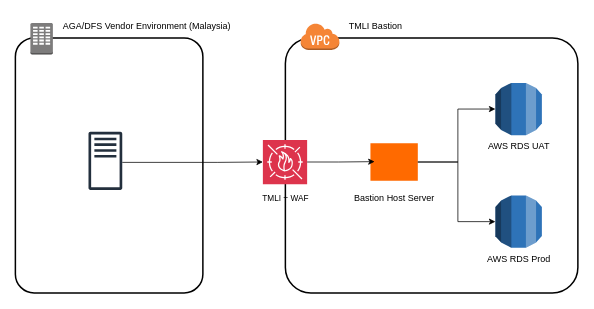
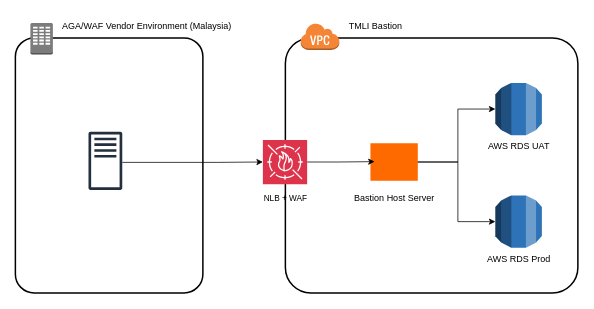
  <mxCell id="0" />
  <mxCell id="1" parent="0" />
  <mxCell id="2" style="edgeStyle=orthogonalEdgeStyle;rounded=0;orthogonalLoop=1;jettySize=auto;html=1;entryX=0;entryY=0.5;entryDx=0;entryDy=0;entryPerimeter=0;" edge="1" parent="1" source="21" target="15"><mxGeometry relative="1" as="geometry"><mxPoint x="320" y="215.5" as="targetPoint" /><Array as="points"><mxPoint x="290" y="216" /><mxPoint x="290" y="216" /></Array></mxGeometry></mxCell>
- <mxCell id="3" value="AGA/DFS Vendor Environment (Malaysia)" style="text;html=1;align=center;verticalAlign=middle;resizable=0;points=[];autosize=1;strokeColor=none;fillColor=none;" parent="1" vertex="1"><mxGeometry x="70" y="20" width="250" height="30" as="geometry" /></mxCell>
+ <mxCell id="3" value="AGA/WAF Vendor Environment (Malaysia)" style="text;html=1;align=center;verticalAlign=middle;resizable=0;points=[];autosize=1;strokeColor=none;fillColor=none;" parent="1" vertex="1"><mxGeometry x="70" y="20" width="250" height="30" as="geometry" /></mxCell>
  <mxCell id="4" value="" style="rounded=1;arcSize=10;dashed=0;fillColor=none;gradientColor=none;strokeWidth=2;" vertex="1" parent="1"><mxGeometry x="380" y="50" width="390" height="340" as="geometry" /></mxCell>
  <mxCell id="5" value="" style="group" vertex="1" connectable="0" parent="1"><mxGeometry x="636" y="110" width="110" height="100" as="geometry" /></mxCell>
  <mxCell id="6" value="" style="outlineConnect=0;dashed=0;verticalLabelPosition=bottom;verticalAlign=top;align=center;html=1;shape=mxgraph.aws3.rds;fillColor=#2E73B8;gradientColor=none;" vertex="1" parent="5"><mxGeometry x="24" width="62" height="69.75" as="geometry" /></mxCell>
  <mxCell id="7" value="AWS RDS UAT" style="text;html=1;align=center;verticalAlign=middle;resizable=0;points=[];autosize=1;strokeColor=none;fillColor=none;" vertex="1" parent="5"><mxGeometry y="70" width="110" height="30" as="geometry" /></mxCell>
  <mxCell id="8" value="" style="group" vertex="1" connectable="0" parent="1"><mxGeometry x="636" y="260" width="110" height="100" as="geometry" /></mxCell>
  <mxCell id="9" value="" style="outlineConnect=0;dashed=0;verticalLabelPosition=bottom;verticalAlign=top;align=center;html=1;shape=mxgraph.aws3.rds;fillColor=#2E73B8;gradientColor=none;" vertex="1" parent="8"><mxGeometry x="24" width="62" height="69.75" as="geometry" /></mxCell>
  <mxCell id="10" value="AWS RDS Prod" style="text;html=1;align=center;verticalAlign=middle;resizable=0;points=[];autosize=1;strokeColor=none;fillColor=none;" vertex="1" parent="8"><mxGeometry y="70" width="110" height="30" as="geometry" /></mxCell>
  <mxCell id="11" value="" style="group" vertex="1" connectable="0" parent="1"><mxGeometry x="460" y="190.5" width="130" height="88" as="geometry" /></mxCell>
  <mxCell id="12" value="" style="points=[];aspect=fixed;html=1;align=center;shadow=0;dashed=0;fillColor=#FF6A00;strokeColor=none;shape=mxgraph.alibaba_cloud.bastionhost;" vertex="1" parent="11"><mxGeometry x="33.42" width="63.16" height="50" as="geometry" /></mxCell>
  <mxCell id="13" value="Bastion Host Server" style="text;html=1;align=center;verticalAlign=middle;resizable=0;points=[];autosize=1;strokeColor=none;fillColor=none;" vertex="1" parent="11"><mxGeometry y="58" width="130" height="30" as="geometry" /></mxCell>
  <mxCell id="14" value="" style="dashed=0;html=1;shape=mxgraph.aws3.virtual_private_cloud;fillColor=#F58536;gradientColor=none;dashed=0;" vertex="1" parent="1"><mxGeometry x="400" y="30" width="52" height="36" as="geometry" /></mxCell>
  <mxCell id="15" value="" style="sketch=0;points=[[0,0,0],[0.25,0,0],[0.5,0,0],[0.75,0,0],[1,0,0],[0,1,0],[0.25,1,0],[0.5,1,0],[0.75,1,0],[1,1,0],[0,0.25,0],[0,0.5,0],[0,0.75,0],[1,0.25,0],[1,0.5,0],[1,0.75,0]];outlineConnect=0;fontColor=#232F3E;fillColor=#DD344C;strokeColor=#ffffff;dashed=0;verticalLabelPosition=bottom;verticalAlign=top;align=center;html=1;fontSize=12;fontStyle=0;aspect=fixed;shape=mxgraph.aws4.resourceIcon;resIcon=mxgraph.aws4.waf;" vertex="1" parent="1"><mxGeometry x="350" y="186" width="59" height="59" as="geometry" /></mxCell>
  <mxCell id="16" value="" style="edgeStyle=orthogonalEdgeStyle;rounded=0;orthogonalLoop=1;jettySize=auto;html=1;entryX=0;entryY=0.5;entryDx=0;entryDy=0;entryPerimeter=0;" edge="1" parent="1" source="12" target="6"><mxGeometry relative="1" as="geometry"><Array as="points"><mxPoint x="610" y="216" /><mxPoint x="610" y="145" /></Array></mxGeometry></mxCell>
  <mxCell id="17" style="edgeStyle=orthogonalEdgeStyle;rounded=0;orthogonalLoop=1;jettySize=auto;html=1;" edge="1" parent="1" source="12" target="9"><mxGeometry relative="1" as="geometry"><Array as="points"><mxPoint x="610" y="216" /><mxPoint x="610" y="295" /></Array></mxGeometry></mxCell>
  <mxCell id="18" style="edgeStyle=orthogonalEdgeStyle;rounded=0;orthogonalLoop=1;jettySize=auto;html=1;exitX=1;exitY=0.5;exitDx=0;exitDy=0;exitPerimeter=0;entryX=0.088;entryY=0.49;entryDx=0;entryDy=0;entryPerimeter=0;" edge="1" parent="1" source="15" target="12"><mxGeometry relative="1" as="geometry" /></mxCell>
  <mxCell id="19" value="" style="rounded=1;arcSize=10;dashed=0;fillColor=none;gradientColor=none;strokeWidth=2;" vertex="1" parent="1"><mxGeometry x="20" y="50" width="250" height="340" as="geometry" /></mxCell>
  <mxCell id="20" value="" style="group" vertex="1" connectable="0" parent="1"><mxGeometry x="70" y="175" width="140" height="119" as="geometry" /></mxCell>
  <mxCell id="21" value="" style="sketch=0;outlineConnect=0;fontColor=#232F3E;gradientColor=none;fillColor=#232F3D;strokeColor=none;dashed=0;verticalLabelPosition=bottom;verticalAlign=top;align=center;html=1;fontSize=12;fontStyle=0;aspect=fixed;pointerEvents=1;shape=mxgraph.aws4.traditional_server;" vertex="1" parent="20"><mxGeometry x="47.5" width="45" height="78" as="geometry" /></mxCell>
  <mxCell id="22" value="" style="dashed=0;html=1;shape=mxgraph.aws3.corporate_data_center;fillColor=#7D7C7C;gradientColor=none;dashed=0;" vertex="1" parent="1"><mxGeometry x="40" y="30" width="30" height="42" as="geometry" /></mxCell>
- <mxCell id="23" value="&lt;font style=&quot;font-size: 11px;&quot;&gt;TMLI + WAF&lt;/font&gt;" style="text;html=1;align=center;verticalAlign=middle;resizable=0;points=[];autosize=1;strokeColor=none;fillColor=none;" vertex="1" parent="1"><mxGeometry x="339.5" y="248.5" width="80" height="30" as="geometry" /></mxCell>
+ <mxCell id="23" value="&lt;font style=&quot;font-size: 11px;&quot;&gt;NLB + WAF&lt;/font&gt;" style="text;html=1;align=center;verticalAlign=middle;resizable=0;points=[];autosize=1;strokeColor=none;fillColor=none;" vertex="1" parent="1"><mxGeometry x="339.5" y="248.5" width="80" height="30" as="geometry" /></mxCell>
  <mxCell id="24" value="TMLI Bastion" style="text;html=1;align=center;verticalAlign=middle;resizable=0;points=[];autosize=1;strokeColor=none;fillColor=none;" vertex="1" parent="1"><mxGeometry x="440" y="20" width="120" height="30" as="geometry" /></mxCell>
